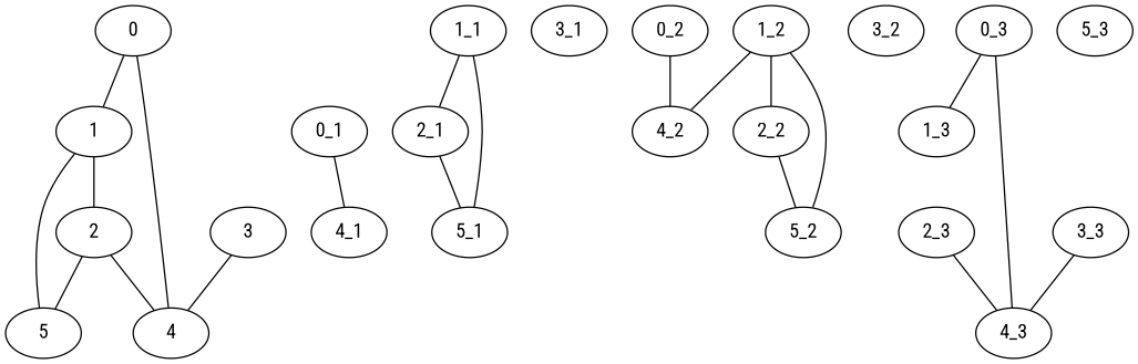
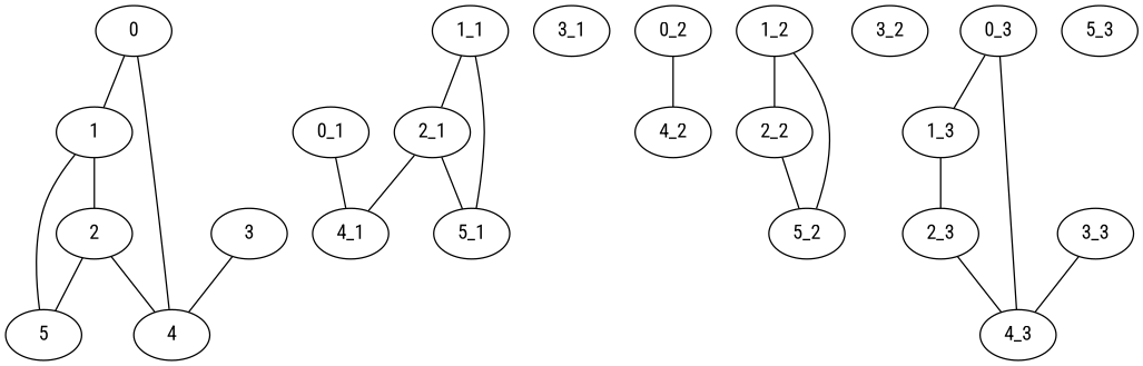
  graph {
    fontname="Roboto Condensed"
    node [fontname="Roboto Condensed"]
    edge [fontname="Roboto Condensed"]
    n1 [label=0]
    n2 [label=1]
    n3 [label=4]
    n4 [label=2]
    n5 [label=5]
    n6 [label=3]
    n7 [label="0_1"]
    n8 [label="1_1"]
    n9 [label="4_1"]
    n10 [label="2_1"]
    n11 [label="5_1"]
    n12 [label="3_1"]
    n13 [label="0_2"]
    n14 [label="4_2"]
    n15 [label="1_2"]
    n16 [label="2_2"]
    n17 [label="5_2"]
    n18 [label="3_2"]
    n19 [label="0_3"]
    n20 [label="1_3"]
    n21 [label="4_3"]
    n22 [label="2_3"]
    n23 [label="3_3"]
    n24 [label="5_3"]
    subgraph sub_1 {
      n1
      n2
      n3
      n4
      n5
      n6
    }
    subgraph sub_2 {
      n7
      n8
      n9
      n10
      n11
      n12
    }
    subgraph sub_3 {
      n13
      n14
      n15
      n16
      n17
      n18
    }
    subgraph sub_4 {
      n19
      n20
      n21
      n22
      n23
      n24
    }
    n1 -- n2
    n1 -- n3
    n2 -- n4
    n2 -- n5
    n4 -- n3
    n4 -- n5
    n6 -- n3
    n7 -- n9
    n8 -- n10
    n8 -- n11
+   n10 -- n9
    n10 -- n11
    n13 -- n14
-   n15 -- n14
    n15 -- n16
    n15 -- n17
    n16 -- n17
    n19 -- n20
    n19 -- n21
+   n20 -- n22
    n22 -- n21
    n23 -- n21
  }
